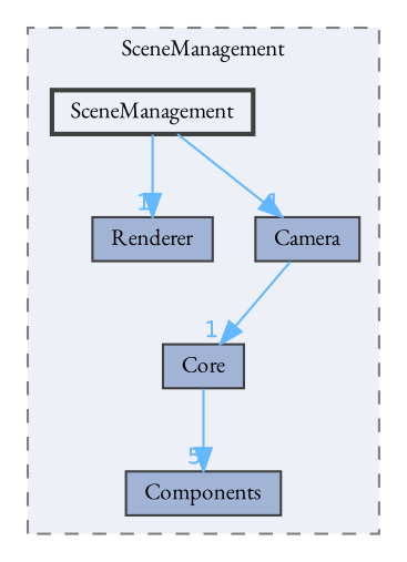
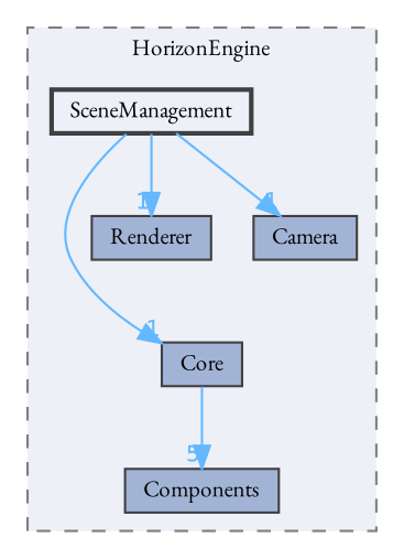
  digraph {
    compound=true
    fontname="EB Garamond"
    node [color=grey25 fillcolor="#a2b4d6" fontname="EB Garamond" fontsize=10 shape=box style=filled]
    edge [color=steelblue1 fontcolor=steelblue1 fontname="EB Garamond" fontsize=10 headlabel=1 labeldistance=1.5 labelfontname=Helvetica labelfontsize=10]
    n1 [height=0.2 label=Core width=0.4]
    n2 [height=0.2 label=Renderer width=0.4]
    n3 [height=0.2 label=Camera width=0.4]
    n4 [height=0.2 label=Components width=0.4]
    n5 [fillcolor="#edf0f7" height=0.2 label=SceneManagement style="filled,bold" width=0.4]
    subgraph cluster_1 {
      bgcolor="#edf0f7"
      fontsize=10
-     label=SceneManagement
+     label=HorizonEngine
      pencolor=grey50
      style="filled,dashed"
      n1
      n2
      n3
      n4
      n5
    }
    n1 -> n4 [headlabel=5]
-   n3 -> n1
+   n5 -> n1
    n5 -> n2
    n5 -> n3
  }
